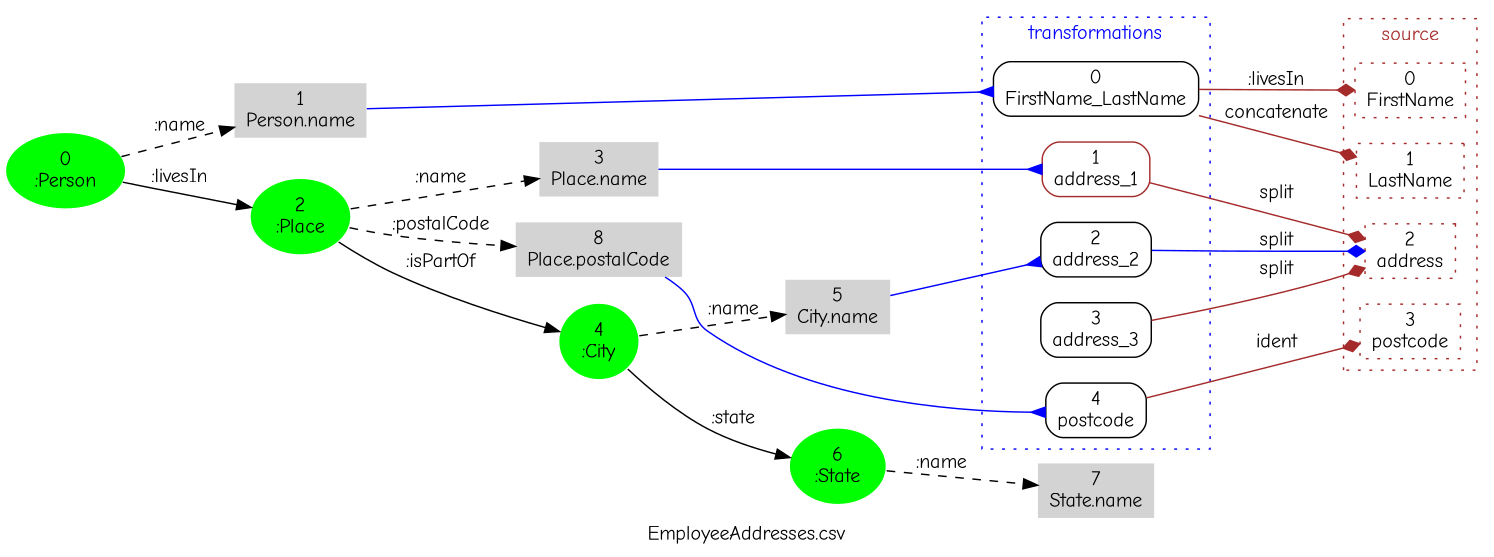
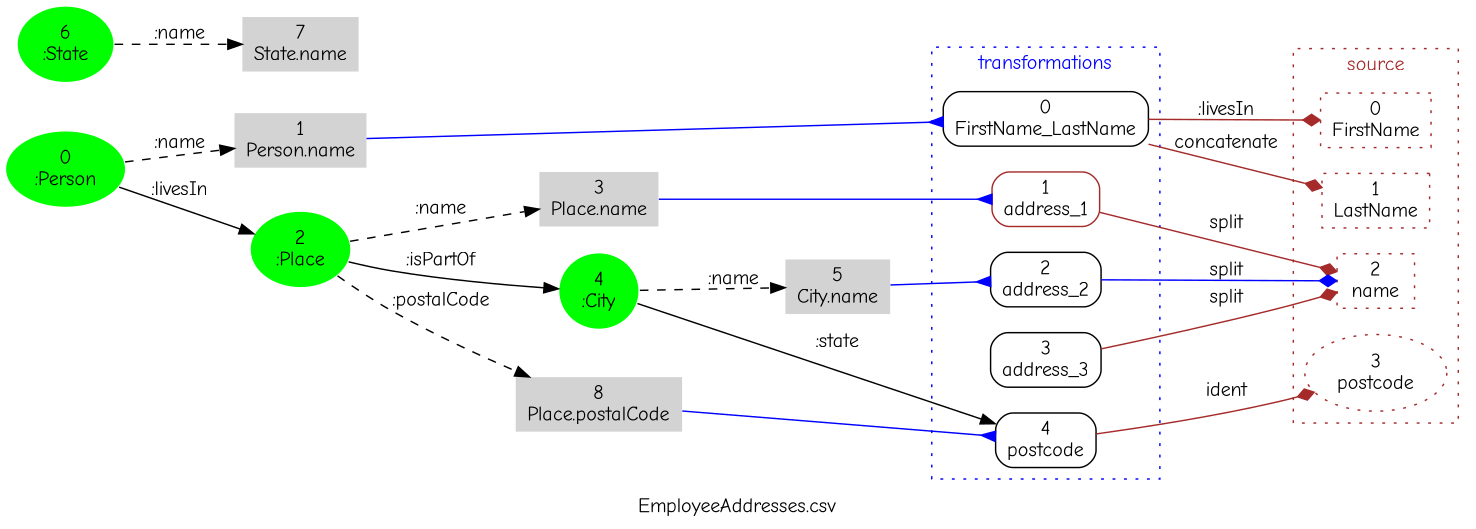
  digraph {
    fontname="Comic Neue"
    label="EmployeeAddresses.csv"
    rankdir=LR
    remincross=true
    splines=true
    node [color=white fontname="Comic Neue" shape=box style=filled]
    edge [fontname="Comic Neue"]
    n1 [color=brown label="0\nFirstName" style=dotted]
    n2 [color=brown label="1\nLastName" style=dotted]
-   n3 [color=brown label="2\naddress" style=dotted]
-   n4 [color=brown label="3\npostcode" style=dotted]
+   n3 [color=brown label="2\nname" style=dotted]
+   n4 [color=brown label="3\npostcode" shape=ellipse style=dotted]
    n5 [label="0\nFirstName_LastName" style=rounded color=""]
    n6 [color=brown label="1\naddress_1" style=rounded]
    n7 [label="2\naddress_2" style=rounded color=""]
    n8 [label="3\naddress_3" style=rounded color=""]
    n9 [label="4\npostcode" style=rounded color=""]
    n10 [fillcolor=green label="0\n:Person" shape=ellipse]
    n11 [fillcolor=lightgrey label="1\nPerson.name" shape=plaintext]
    n12 [fillcolor=green label="2\n:Place" shape=ellipse]
    n13 [fillcolor=lightgrey label="3\nPlace.name" shape=plaintext]
    n14 [fillcolor=green label="4\n:City" shape=ellipse]
    n15 [fillcolor=lightgrey label="8\nPlace.postalCode" shape=plaintext]
    n16 [fillcolor=lightgrey label="5\nCity.name" shape=plaintext]
    n17 [fillcolor=green label="6\n:State" shape=ellipse]
    n18 [fillcolor=lightgrey label="7\nState.name" shape=plaintext]
    subgraph cluster_1 {
      color=brown
      fontcolor=brown
      label=source
      rank=same
      style=dotted
      n1
      n2
      n3
      n4
    }
    subgraph cluster_2 {
      color=blue
      fontcolor=blue
      label=transformations
      rank=same
      style=dotted
      n5
      n6
      n7
      n8
      n9
    }
    n5 -> n1 [arrowhead=diamond color=brown label=":livesIn"]
    n5 -> n2 [arrowhead=diamond color=brown label=concatenate]
    n6 -> n3 [arrowhead=diamond color=brown label=split]
    n7 -> n3 [arrowhead=diamond color=blue label=split]
    n8 -> n3 [arrowhead=diamond color=brown label=split]
    n9 -> n4 [arrowhead=diamond color=brown label=ident]
    n10 -> n11 [label=":name" style=dashed]
    n10 -> n12 [label=":livesIn"]
    n11 -> n5 [arrowhead=inv arrowtail=inv color=blue]
    n12 -> n13 [label=":name" style=dashed]
    n12 -> n14 [label=":isPartOf"]
    n12 -> n15 [label=":postalCode" style=dashed]
    n13 -> n6 [arrowhead=inv arrowtail=inv color=blue]
    n14 -> n16 [label=":name" style=dashed]
-   n14 -> n17 [label=":state"]
+   n14 -> n9 [label=":state"]
    n15 -> n9 [arrowhead=inv arrowtail=inv color=blue]
    n16 -> n7 [arrowhead=inv arrowtail=inv color=blue]
    n17 -> n18 [label=":name" style=dashed]
  }
